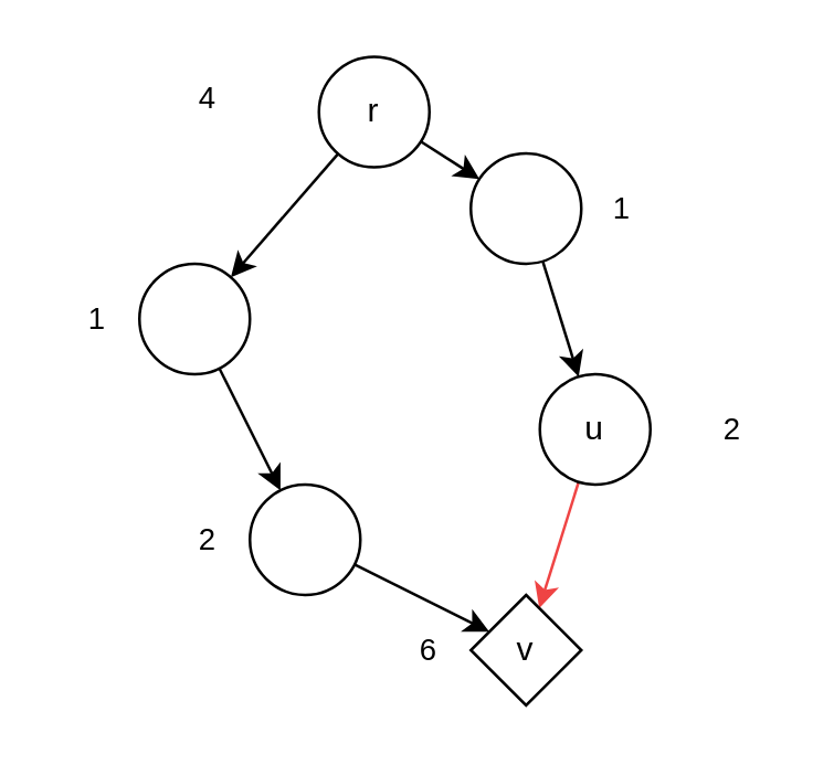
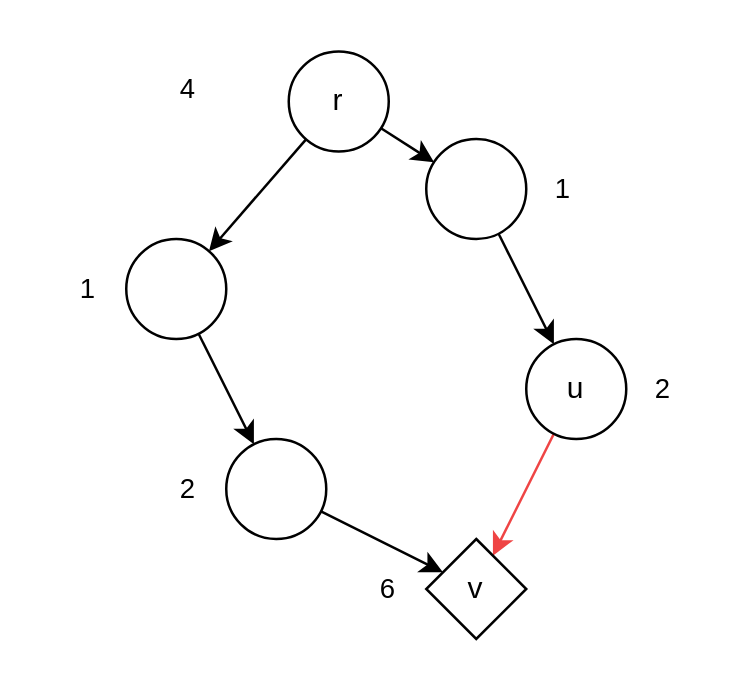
  <mxCell id="0" />
  <mxCell id="1" parent="0" />
  <mxCell id="2" style="rounded=0;orthogonalLoop=1;jettySize=auto;html=1;" parent="1" source="4" target="6" edge="1"><mxGeometry relative="1" as="geometry" /></mxCell>
  <mxCell id="3" style="edgeStyle=none;shape=connector;rounded=0;orthogonalLoop=1;jettySize=auto;html=1;strokeColor=default;align=center;verticalAlign=middle;fontFamily=Helvetica;fontSize=11;fontColor=default;labelBackgroundColor=default;endArrow=classic;" parent="1" source="4" target="8" edge="1"><mxGeometry relative="1" as="geometry" /></mxCell>
  <mxCell id="4" value="r" style="ellipse;whiteSpace=wrap;html=1;aspect=fixed;fillColor=none;" parent="1" vertex="1"><mxGeometry x="115" y="20" width="40" height="40" as="geometry" /></mxCell>
  <mxCell id="5" style="edgeStyle=none;shape=connector;rounded=0;orthogonalLoop=1;jettySize=auto;html=1;strokeColor=default;align=center;verticalAlign=middle;fontFamily=Helvetica;fontSize=11;fontColor=default;labelBackgroundColor=default;endArrow=classic;" parent="1" source="6" target="9" edge="1"><mxGeometry relative="1" as="geometry" /></mxCell>
  <mxCell id="6" value="" style="ellipse;whiteSpace=wrap;html=1;aspect=fixed;fillColor=none;" parent="1" vertex="1"><mxGeometry x="50" y="95" width="40" height="40" as="geometry" /></mxCell>
  <mxCell id="7" style="edgeStyle=none;shape=connector;rounded=0;orthogonalLoop=1;jettySize=auto;html=1;strokeColor=default;align=center;verticalAlign=middle;fontFamily=Helvetica;fontSize=11;fontColor=default;labelBackgroundColor=default;endArrow=classic;" parent="1" source="8" target="11" edge="1"><mxGeometry relative="1" as="geometry" /></mxCell>
  <mxCell id="8" value="" style="ellipse;whiteSpace=wrap;html=1;aspect=fixed;fillColor=none;" parent="1" vertex="1"><mxGeometry x="170" y="55" width="40" height="40" as="geometry" /></mxCell>
  <mxCell id="9" value="" style="ellipse;whiteSpace=wrap;html=1;aspect=fixed;fillColor=none;" parent="1" vertex="1"><mxGeometry x="90" y="175" width="40" height="40" as="geometry" /></mxCell>
  <mxCell id="10" style="edgeStyle=none;shape=connector;rounded=0;orthogonalLoop=1;jettySize=auto;html=1;strokeColor=#ef4444;align=center;verticalAlign=middle;fontFamily=Helvetica;fontSize=11;fontColor=default;labelBackgroundColor=default;endArrow=classic;" parent="1" source="11" target="12" edge="1"><mxGeometry relative="1" as="geometry" /></mxCell>
- <mxCell id="11" value="u" style="ellipse;whiteSpace=wrap;html=1;aspect=fixed;fillColor=none;" parent="1" vertex="1"><mxGeometry x="195" y="135" width="40" height="40" as="geometry" /></mxCell>
+ <mxCell id="11" value="u" style="ellipse;whiteSpace=wrap;html=1;aspect=fixed;fillColor=none;" parent="1" vertex="1"><mxGeometry x="210" y="135" width="40" height="40" as="geometry" /></mxCell>
  <mxCell id="12" value="v" style="rhombus;whiteSpace=wrap;html=1;aspect=fixed;fillColor=none;" parent="1" vertex="1"><mxGeometry x="170" y="215" width="40" height="40" as="geometry" /></mxCell>
  <mxCell id="13" style="edgeStyle=none;shape=connector;rounded=0;orthogonalLoop=1;jettySize=auto;html=1;strokeColor=default;align=center;verticalAlign=middle;fontFamily=Helvetica;fontSize=11;fontColor=default;labelBackgroundColor=default;endArrow=classic;" parent="1" source="9" target="12" edge="1"><mxGeometry relative="1" as="geometry"><mxPoint x="200" y="235" as="targetPoint" /></mxGeometry></mxCell>
  <mxCell id="14" value="4" style="text;html=1;align=center;verticalAlign=middle;whiteSpace=wrap;rounded=0;fontFamily=Helvetica;fontSize=11;fontColor=default;labelBackgroundColor=none;" parent="1" vertex="1"><mxGeometry x="60" y="20" width="30" height="30" as="geometry" /></mxCell>
  <mxCell id="15" value="1" style="text;html=1;align=center;verticalAlign=middle;whiteSpace=wrap;rounded=0;fontFamily=Helvetica;fontSize=11;fontColor=default;labelBackgroundColor=none;" parent="1" vertex="1"><mxGeometry x="20" y="100" width="30" height="30" as="geometry" /></mxCell>
  <mxCell id="16" value="1" style="text;html=1;align=center;verticalAlign=middle;whiteSpace=wrap;rounded=0;fontFamily=Helvetica;fontSize=11;fontColor=default;labelBackgroundColor=none;" parent="1" vertex="1"><mxGeometry x="210" y="60" width="30" height="30" as="geometry" /></mxCell>
  <mxCell id="17" value="2" style="text;html=1;align=center;verticalAlign=middle;whiteSpace=wrap;rounded=0;fontFamily=Helvetica;fontSize=11;fontColor=default;labelBackgroundColor=none;" parent="1" vertex="1"><mxGeometry x="60" y="180" width="30" height="30" as="geometry" /></mxCell>
  <mxCell id="18" value="2" style="text;html=1;align=center;verticalAlign=middle;whiteSpace=wrap;rounded=0;fontFamily=Helvetica;fontSize=11;fontColor=default;labelBackgroundColor=none;" parent="1" vertex="1"><mxGeometry x="250" y="140" width="30" height="30" as="geometry" /></mxCell>
  <mxCell id="19" value="6" style="text;html=1;align=center;verticalAlign=middle;whiteSpace=wrap;rounded=0;fontFamily=Helvetica;fontSize=11;fontColor=default;labelBackgroundColor=none;" parent="1" vertex="1"><mxGeometry x="140" y="220" width="30" height="30" as="geometry" /></mxCell>
